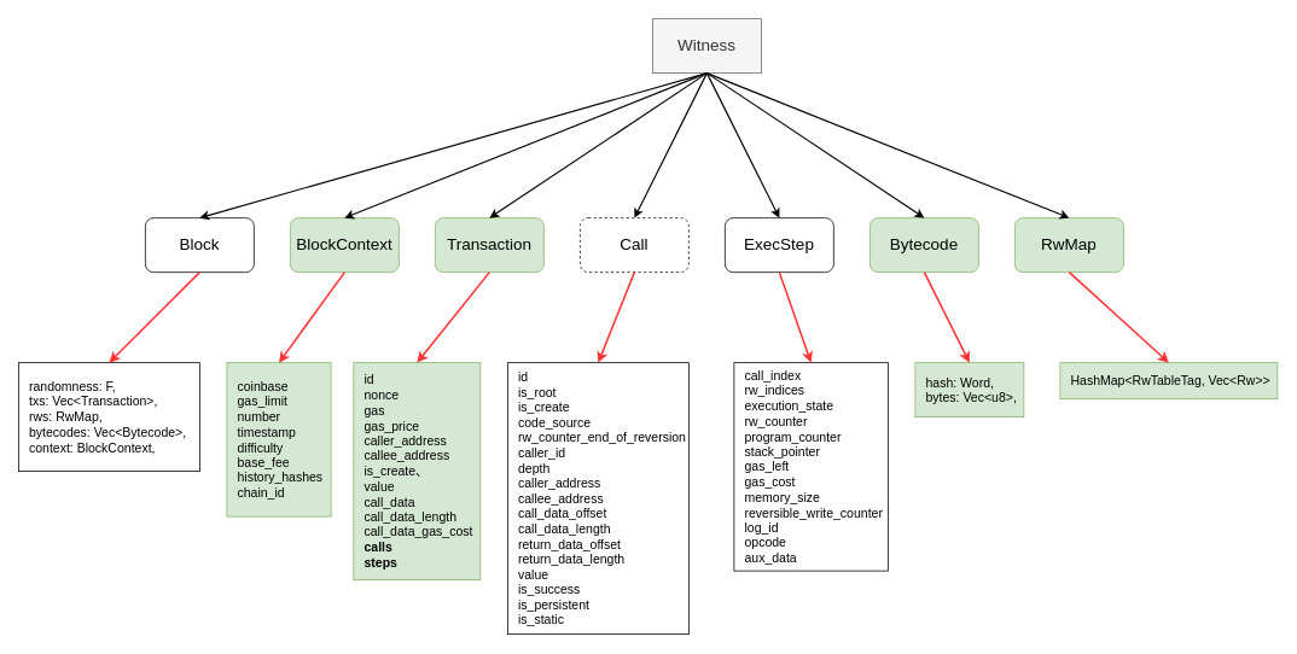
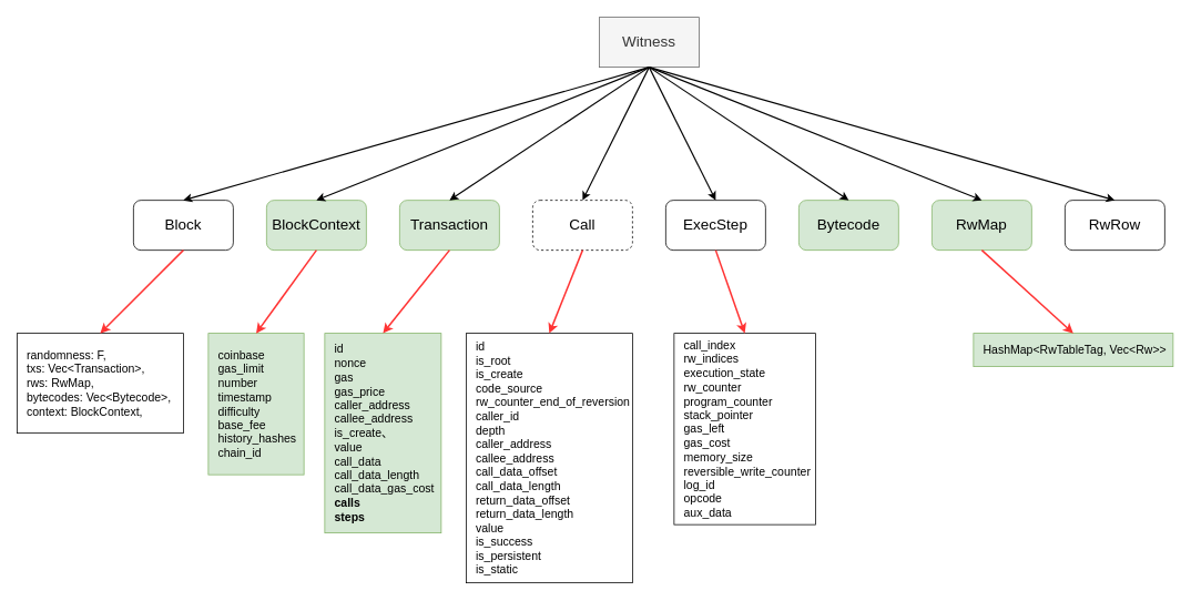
  <mxCell id="0" />
  <mxCell id="1" parent="0" />
  <mxCell id="2" value="&lt;font style=&quot;font-size: 18px;&quot;&gt;Witness&lt;/font&gt;" style="rounded=0;whiteSpace=wrap;html=1;fillColor=#f5f5f5;fontColor=#333333;strokeColor=#666666;" vertex="1" parent="1"><mxGeometry x="720" y="20" width="120" height="60" as="geometry" /></mxCell>
  <mxCell id="3" value="Block" style="rounded=1;whiteSpace=wrap;html=1;fontSize=18;" vertex="1" parent="1"><mxGeometry x="160" y="240" width="120" height="60" as="geometry" /></mxCell>
  <mxCell id="4" value="BlockContext" style="rounded=1;whiteSpace=wrap;html=1;fontSize=18;fillColor=#d5e8d4;strokeColor=#82b366;" vertex="1" parent="1"><mxGeometry x="320" y="240" width="120" height="60" as="geometry" /></mxCell>
  <mxCell id="5" value="Transaction" style="rounded=1;whiteSpace=wrap;html=1;fontSize=18;fillColor=#d5e8d4;strokeColor=#82b366;" vertex="1" parent="1"><mxGeometry x="480" y="240" width="120" height="60" as="geometry" /></mxCell>
  <mxCell id="6" value="Call" style="rounded=1;whiteSpace=wrap;html=1;fontSize=18;dashed=1;" vertex="1" parent="1"><mxGeometry x="640" y="240" width="120" height="60" as="geometry" /></mxCell>
  <mxCell id="7" value="ExecStep" style="rounded=1;whiteSpace=wrap;html=1;fontSize=18;" vertex="1" parent="1"><mxGeometry x="800" y="240" width="120" height="60" as="geometry" /></mxCell>
  <mxCell id="8" value="Bytecode" style="rounded=1;whiteSpace=wrap;html=1;fontSize=18;fillColor=#d5e8d4;strokeColor=#82b366;" vertex="1" parent="1"><mxGeometry x="960" y="240" width="120" height="60" as="geometry" /></mxCell>
  <mxCell id="9" value="RwMap" style="rounded=1;whiteSpace=wrap;html=1;fontSize=18;fillColor=#d5e8d4;strokeColor=#82b366;" vertex="1" parent="1"><mxGeometry x="1120" y="240" width="120" height="60" as="geometry" /></mxCell>
+ <mxCell id="10" value="RwRow" style="rounded=1;whiteSpace=wrap;html=1;fontSize=18;" vertex="1" parent="1"><mxGeometry x="1280" y="240" width="120" height="60" as="geometry" /></mxCell>
  <mxCell id="11" value="" style="endArrow=classic;html=1;rounded=0;fontSize=18;exitX=0.5;exitY=1;exitDx=0;exitDy=0;entryX=0.5;entryY=0;entryDx=0;entryDy=0;strokeWidth=1.5;" edge="1" parent="1" source="2" target="3"><mxGeometry width="50" height="50" relative="1" as="geometry"><mxPoint x="760" y="190" as="sourcePoint" /><mxPoint x="810" y="140" as="targetPoint" /></mxGeometry></mxCell>
  <mxCell id="12" value="" style="endArrow=classic;html=1;rounded=0;fontSize=18;exitX=0.5;exitY=1;exitDx=0;exitDy=0;entryX=0.5;entryY=0;entryDx=0;entryDy=0;strokeWidth=1.5;" edge="1" parent="1" source="2" target="4"><mxGeometry width="50" height="50" relative="1" as="geometry"><mxPoint x="790" y="170" as="sourcePoint" /><mxPoint x="230" y="250" as="targetPoint" /></mxGeometry></mxCell>
  <mxCell id="13" value="" style="endArrow=classic;html=1;rounded=0;fontSize=18;exitX=0.5;exitY=1;exitDx=0;exitDy=0;entryX=0.5;entryY=0;entryDx=0;entryDy=0;strokeWidth=1.5;" edge="1" parent="1" source="2" target="5"><mxGeometry width="50" height="50" relative="1" as="geometry"><mxPoint x="790" y="170" as="sourcePoint" /><mxPoint x="390" y="250" as="targetPoint" /></mxGeometry></mxCell>
  <mxCell id="14" value="" style="endArrow=classic;html=1;rounded=0;fontSize=18;exitX=0.5;exitY=1;exitDx=0;exitDy=0;entryX=0.5;entryY=0;entryDx=0;entryDy=0;strokeWidth=1.5;" edge="1" parent="1" source="2" target="6"><mxGeometry width="50" height="50" relative="1" as="geometry"><mxPoint x="790" y="170" as="sourcePoint" /><mxPoint x="550" y="250" as="targetPoint" /></mxGeometry></mxCell>
  <mxCell id="15" value="" style="endArrow=classic;html=1;rounded=0;fontSize=18;exitX=0.5;exitY=1;exitDx=0;exitDy=0;entryX=0.5;entryY=0;entryDx=0;entryDy=0;strokeWidth=1.5;" edge="1" parent="1" source="2" target="7"><mxGeometry width="50" height="50" relative="1" as="geometry"><mxPoint x="790" y="170" as="sourcePoint" /><mxPoint x="710" y="250" as="targetPoint" /></mxGeometry></mxCell>
  <mxCell id="16" value="" style="endArrow=classic;html=1;rounded=0;fontSize=18;exitX=0.5;exitY=1;exitDx=0;exitDy=0;entryX=0.5;entryY=0;entryDx=0;entryDy=0;strokeWidth=1.5;" edge="1" parent="1" source="2" target="8"><mxGeometry width="50" height="50" relative="1" as="geometry"><mxPoint x="810" y="160" as="sourcePoint" /><mxPoint x="890" y="240" as="targetPoint" /></mxGeometry></mxCell>
  <mxCell id="17" value="" style="endArrow=classic;html=1;rounded=0;fontSize=18;entryX=0.5;entryY=0;entryDx=0;entryDy=0;strokeWidth=1.5;exitX=0.5;exitY=1;exitDx=0;exitDy=0;" edge="1" parent="1" source="2" target="9"><mxGeometry width="50" height="50" relative="1" as="geometry"><mxPoint x="930" y="160" as="sourcePoint" /><mxPoint x="1030" y="250" as="targetPoint" /></mxGeometry></mxCell>
+ <mxCell id="18" value="" style="endArrow=classic;html=1;rounded=0;fontSize=18;entryX=0.5;entryY=0;entryDx=0;entryDy=0;strokeWidth=1.5;exitX=0.5;exitY=1;exitDx=0;exitDy=0;" edge="1" parent="1" source="2" target="10"><mxGeometry width="50" height="50" relative="1" as="geometry"><mxPoint x="940" y="80" as="sourcePoint" /><mxPoint x="1190" y="250" as="targetPoint" /></mxGeometry></mxCell>
  <mxCell id="19" value="&lt;div style=&quot;font-size: 14px;&quot;&gt;&lt;span style=&quot;background-color: initial; font-size: 14px;&quot;&gt;randomness: F,&lt;/span&gt;&lt;br style=&quot;font-size: 14px;&quot;&gt;&lt;/div&gt;&lt;div style=&quot;font-size: 14px;&quot;&gt;&lt;span style=&quot;background-color: initial; font-size: 14px;&quot;&gt;txs: Vec&amp;lt;Transaction&amp;gt;,&lt;/span&gt;&lt;br style=&quot;font-size: 14px;&quot;&gt;&lt;/div&gt;&lt;div style=&quot;font-size: 14px;&quot;&gt;&lt;span style=&quot;background-color: initial; font-size: 14px;&quot;&gt;rws: RwMap,&lt;/span&gt;&lt;br style=&quot;font-size: 14px;&quot;&gt;&lt;/div&gt;&lt;div style=&quot;font-size: 14px;&quot;&gt;&lt;span style=&quot;background-color: initial; font-size: 14px;&quot;&gt;bytecodes: Vec&amp;lt;Bytecode&amp;gt;,&lt;/span&gt;&lt;br style=&quot;font-size: 14px;&quot;&gt;&lt;/div&gt;&lt;div style=&quot;font-size: 14px;&quot;&gt;&lt;span style=&quot;background-color: initial; font-size: 14px;&quot;&gt;context: BlockContext,&lt;/span&gt;&lt;br style=&quot;font-size: 14px;&quot;&gt;&lt;/div&gt;" style="rounded=0;whiteSpace=wrap;html=1;fontSize=14;align=left;spacingLeft=10;" vertex="1" parent="1"><mxGeometry x="20" y="400" width="200" height="120" as="geometry" /></mxCell>
  <mxCell id="20" value="&lt;div style=&quot;font-size: 14px;&quot;&gt;coinbase&lt;br&gt;gas_limit&lt;br&gt;number&lt;br&gt;timestamp&lt;br&gt;difficulty&lt;br&gt;base_fee&lt;br&gt;history_hashes&lt;br&gt;chain_id&lt;/div&gt;" style="rounded=0;whiteSpace=wrap;html=1;fontSize=14;align=left;spacingLeft=10;fillColor=#d5e8d4;strokeColor=#82b366;" vertex="1" parent="1"><mxGeometry x="250" y="400" width="115" height="170" as="geometry" /></mxCell>
  <mxCell id="21" value="&lt;div style=&quot;font-size: 14px;&quot;&gt;id&lt;br&gt;nonce&lt;br&gt;gas&lt;br&gt;gas_price&lt;br&gt;caller_address&lt;br&gt;callee_address&lt;br&gt;is_create、&lt;br&gt;value&lt;br&gt;call_data&lt;br&gt;call_data_length&lt;br&gt;call_data_gas_cost&lt;/div&gt;&lt;div style=&quot;font-size: 14px;&quot;&gt;&lt;b&gt;calls&lt;/b&gt;&lt;br&gt;&lt;b&gt;steps&lt;/b&gt;&lt;/div&gt;" style="rounded=0;whiteSpace=wrap;html=1;fontSize=14;align=left;spacingLeft=10;fillColor=#d5e8d4;strokeColor=#82b366;" vertex="1" parent="1"><mxGeometry x="390" y="400" width="140" height="240" as="geometry" /></mxCell>
  <mxCell id="22" value="" style="endArrow=classic;html=1;rounded=0;fontSize=14;strokeWidth=2;exitX=0.5;exitY=1;exitDx=0;exitDy=0;entryX=0.5;entryY=0;entryDx=0;entryDy=0;fillColor=#f8cecc;strokeColor=#FF3333;" edge="1" parent="1" source="3" target="19"><mxGeometry width="50" height="50" relative="1" as="geometry"><mxPoint x="700" y="330" as="sourcePoint" /><mxPoint x="750" y="280" as="targetPoint" /></mxGeometry></mxCell>
  <mxCell id="23" value="" style="endArrow=classic;html=1;rounded=0;fontSize=14;strokeWidth=2;exitX=0.5;exitY=1;exitDx=0;exitDy=0;entryX=0.5;entryY=0;entryDx=0;entryDy=0;fillColor=#f8cecc;strokeColor=#FF3333;" edge="1" parent="1" source="4" target="20"><mxGeometry width="50" height="50" relative="1" as="geometry"><mxPoint x="230" y="310" as="sourcePoint" /><mxPoint x="190" y="410" as="targetPoint" /></mxGeometry></mxCell>
  <mxCell id="24" value="" style="endArrow=classic;html=1;rounded=0;fontSize=14;strokeWidth=2;exitX=0.5;exitY=1;exitDx=0;exitDy=0;entryX=0.5;entryY=0;entryDx=0;entryDy=0;fillColor=#f8cecc;strokeColor=#FF3333;" edge="1" parent="1" source="5" target="21"><mxGeometry width="50" height="50" relative="1" as="geometry"><mxPoint x="390" y="310" as="sourcePoint" /><mxPoint x="390" y="410" as="targetPoint" /></mxGeometry></mxCell>
- <mxCell id="25" value="&lt;div style=&quot;font-size: 14px;&quot;&gt;&lt;div&gt;hash: Word,&lt;/div&gt;&lt;div&gt;bytes: Vec&amp;lt;u8&amp;gt;,&lt;/div&gt;&lt;/div&gt;" style="rounded=0;whiteSpace=wrap;html=1;fontSize=14;align=left;spacingLeft=10;fillColor=#d5e8d4;strokeColor=#82b366;" vertex="1" parent="1"><mxGeometry x="1010" y="400" width="120" height="60" as="geometry" /></mxCell>
  <mxCell id="26" value="&lt;div style=&quot;&quot;&gt;HashMap&amp;lt;RwTableTag, Vec&amp;lt;Rw&amp;gt;&amp;gt;&lt;br&gt;&lt;/div&gt;" style="rounded=0;whiteSpace=wrap;html=1;fontSize=14;align=left;spacingLeft=10;fillColor=#d5e8d4;strokeColor=#82b366;" vertex="1" parent="1"><mxGeometry x="1170" y="400" width="240" height="40" as="geometry" /></mxCell>
- <mxCell id="27" value="" style="endArrow=classic;html=1;rounded=0;fontSize=14;strokeWidth=2;exitX=0.5;exitY=1;exitDx=0;exitDy=0;entryX=0.5;entryY=0;entryDx=0;entryDy=0;fillColor=#f8cecc;strokeColor=#FF3333;" edge="1" parent="1" source="8" target="25"><mxGeometry width="50" height="50" relative="1" as="geometry"><mxPoint x="550" y="310" as="sourcePoint" /><mxPoint x="550" y="410" as="targetPoint" /></mxGeometry></mxCell>
  <mxCell id="28" value="" style="endArrow=classic;html=1;rounded=0;fontSize=14;strokeWidth=2;exitX=0.5;exitY=1;exitDx=0;exitDy=0;entryX=0.5;entryY=0;entryDx=0;entryDy=0;fillColor=#f8cecc;strokeColor=#FF3333;" edge="1" parent="1" source="9" target="26"><mxGeometry width="50" height="50" relative="1" as="geometry"><mxPoint x="1030" y="310" as="sourcePoint" /><mxPoint x="1030" y="410" as="targetPoint" /></mxGeometry></mxCell>
  <mxCell id="29" value="&lt;div style=&quot;font-size: 14px;&quot;&gt;id&lt;br&gt;is_root&lt;br&gt;is_create&lt;br&gt;code_source&lt;br&gt;&lt;div&gt;rw_counter_end_of_reversion&lt;/div&gt;&lt;div&gt;&lt;span style=&quot;background-color: initial;&quot;&gt;caller_id&lt;br&gt;&lt;/span&gt;&lt;span style=&quot;background-color: initial;&quot;&gt;depth&lt;br&gt;&lt;/span&gt;&lt;span style=&quot;background-color: initial;&quot;&gt;caller_address&lt;br&gt;&lt;/span&gt;&lt;span style=&quot;background-color: initial;&quot;&gt;callee_address&lt;br&gt;&lt;/span&gt;&lt;span style=&quot;background-color: initial;&quot;&gt;call_data_offset&lt;br&gt;&lt;/span&gt;&lt;span style=&quot;background-color: initial;&quot;&gt;call_data_length&lt;br&gt;&lt;/span&gt;&lt;span style=&quot;background-color: initial;&quot;&gt;return_data_offset&lt;br&gt;&lt;/span&gt;&lt;span style=&quot;background-color: initial;&quot;&gt;return_data_length&lt;br&gt;&lt;/span&gt;&lt;span style=&quot;background-color: initial;&quot;&gt;value&lt;br&gt;&lt;/span&gt;&lt;span style=&quot;background-color: initial;&quot;&gt;is_success&lt;br&gt;&lt;/span&gt;&lt;span style=&quot;background-color: initial;&quot;&gt;is_persistent&lt;br&gt;&lt;/span&gt;&lt;span style=&quot;background-color: initial;&quot;&gt;is_static&lt;/span&gt;&lt;/div&gt;&lt;/div&gt;" style="rounded=0;whiteSpace=wrap;html=1;fontSize=14;align=left;spacingLeft=10;" vertex="1" parent="1"><mxGeometry x="560" y="400" width="200" height="300" as="geometry" /></mxCell>
  <mxCell id="30" value="" style="endArrow=classic;html=1;rounded=0;fontSize=14;strokeWidth=2;exitX=0.5;exitY=1;exitDx=0;exitDy=0;entryX=0.5;entryY=0;entryDx=0;entryDy=0;fillColor=#f8cecc;strokeColor=#FF3333;" edge="1" parent="1" source="6" target="29"><mxGeometry width="50" height="50" relative="1" as="geometry"><mxPoint x="550" y="310" as="sourcePoint" /><mxPoint x="500" y="410" as="targetPoint" /></mxGeometry></mxCell>
  <mxCell id="31" value="&lt;div style=&quot;font-size: 14px;&quot;&gt;&lt;div&gt;call_index&lt;br&gt;&lt;span style=&quot;background-color: initial;&quot;&gt;rw_indices&lt;br&gt;&lt;/span&gt;&lt;span style=&quot;background-color: initial;&quot;&gt;execution_state&lt;br&gt;&lt;/span&gt;&lt;span style=&quot;background-color: initial;&quot;&gt;rw_counter&lt;br&gt;&lt;/span&gt;&lt;span style=&quot;background-color: initial;&quot;&gt;program_counter&lt;br&gt;&lt;/span&gt;&lt;span style=&quot;background-color: initial;&quot;&gt;stack_pointer&lt;br&gt;&lt;/span&gt;&lt;span style=&quot;background-color: initial;&quot;&gt;gas_left&lt;br&gt;&lt;/span&gt;&lt;span style=&quot;background-color: initial;&quot;&gt;gas_cost&lt;br&gt;&lt;/span&gt;&lt;span style=&quot;background-color: initial;&quot;&gt;memory_size&lt;br&gt;&lt;/span&gt;&lt;span style=&quot;background-color: initial;&quot;&gt;reversible_write_counter&lt;br&gt;&lt;/span&gt;&lt;span style=&quot;background-color: initial;&quot;&gt;log_id&lt;br&gt;&lt;/span&gt;&lt;span style=&quot;background-color: initial;&quot;&gt;opcode&lt;br&gt;&lt;/span&gt;&lt;span style=&quot;background-color: initial;&quot;&gt;aux_data&lt;/span&gt;&lt;/div&gt;&lt;/div&gt;" style="rounded=0;whiteSpace=wrap;html=1;fontSize=14;align=left;spacingLeft=10;" vertex="1" parent="1"><mxGeometry x="810" y="400" width="170" height="230" as="geometry" /></mxCell>
  <mxCell id="32" value="" style="endArrow=classic;html=1;rounded=0;fontSize=14;strokeWidth=2;exitX=0.5;exitY=1;exitDx=0;exitDy=0;entryX=0.5;entryY=0;entryDx=0;entryDy=0;fillColor=#f8cecc;strokeColor=#FF3333;" edge="1" parent="1" source="7" target="31"><mxGeometry width="50" height="50" relative="1" as="geometry"><mxPoint x="710" y="310" as="sourcePoint" /><mxPoint x="690" y="410" as="targetPoint" /></mxGeometry></mxCell>
